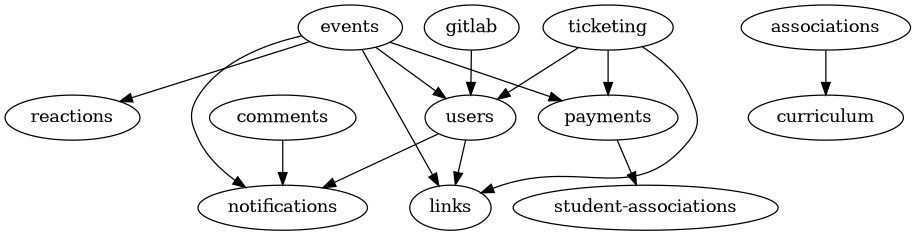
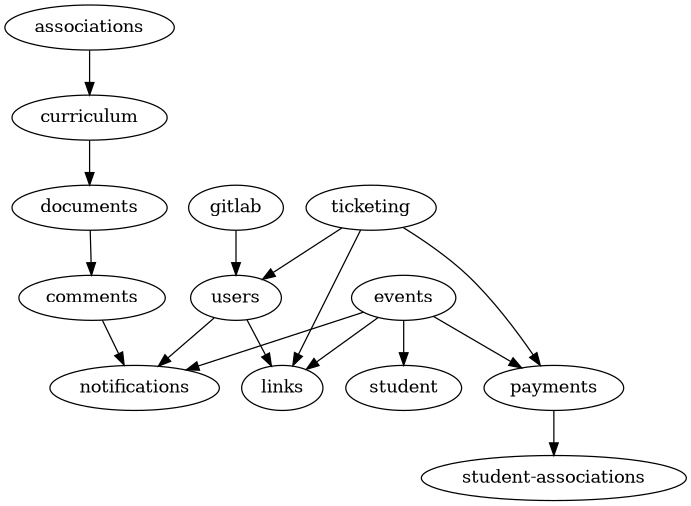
  strict digraph {
    comments
    notifications
    curriculum
+   documents
    events
    users
    payments
-   reactions
+   reactions [label=student]
    links
    "student-associations"
    ticketing
    gitlab
    n13 [label=associations]
    comments -> notifications
+   curriculum -> documents
+   documents -> comments
    events -> notifications
-   events -> users
    events -> payments
    events -> reactions
    events -> links
    users -> notifications
    users -> links
    payments -> "student-associations"
    ticketing -> users
    ticketing -> payments
    ticketing -> links
    gitlab -> users
    n13 -> curriculum
  }
